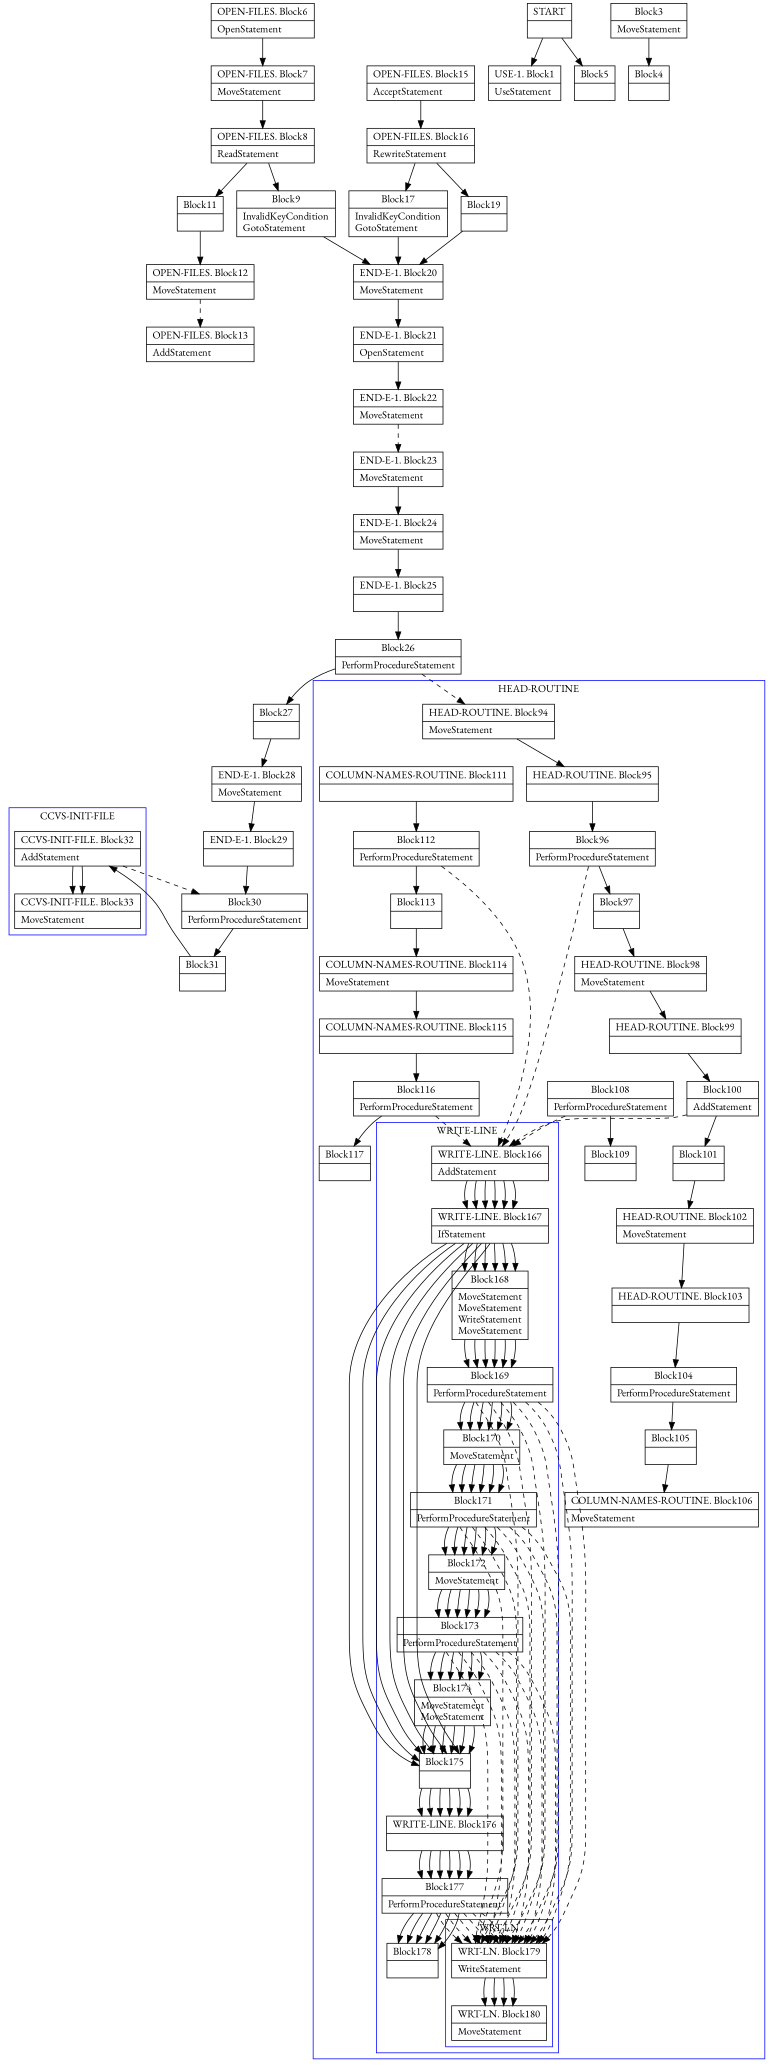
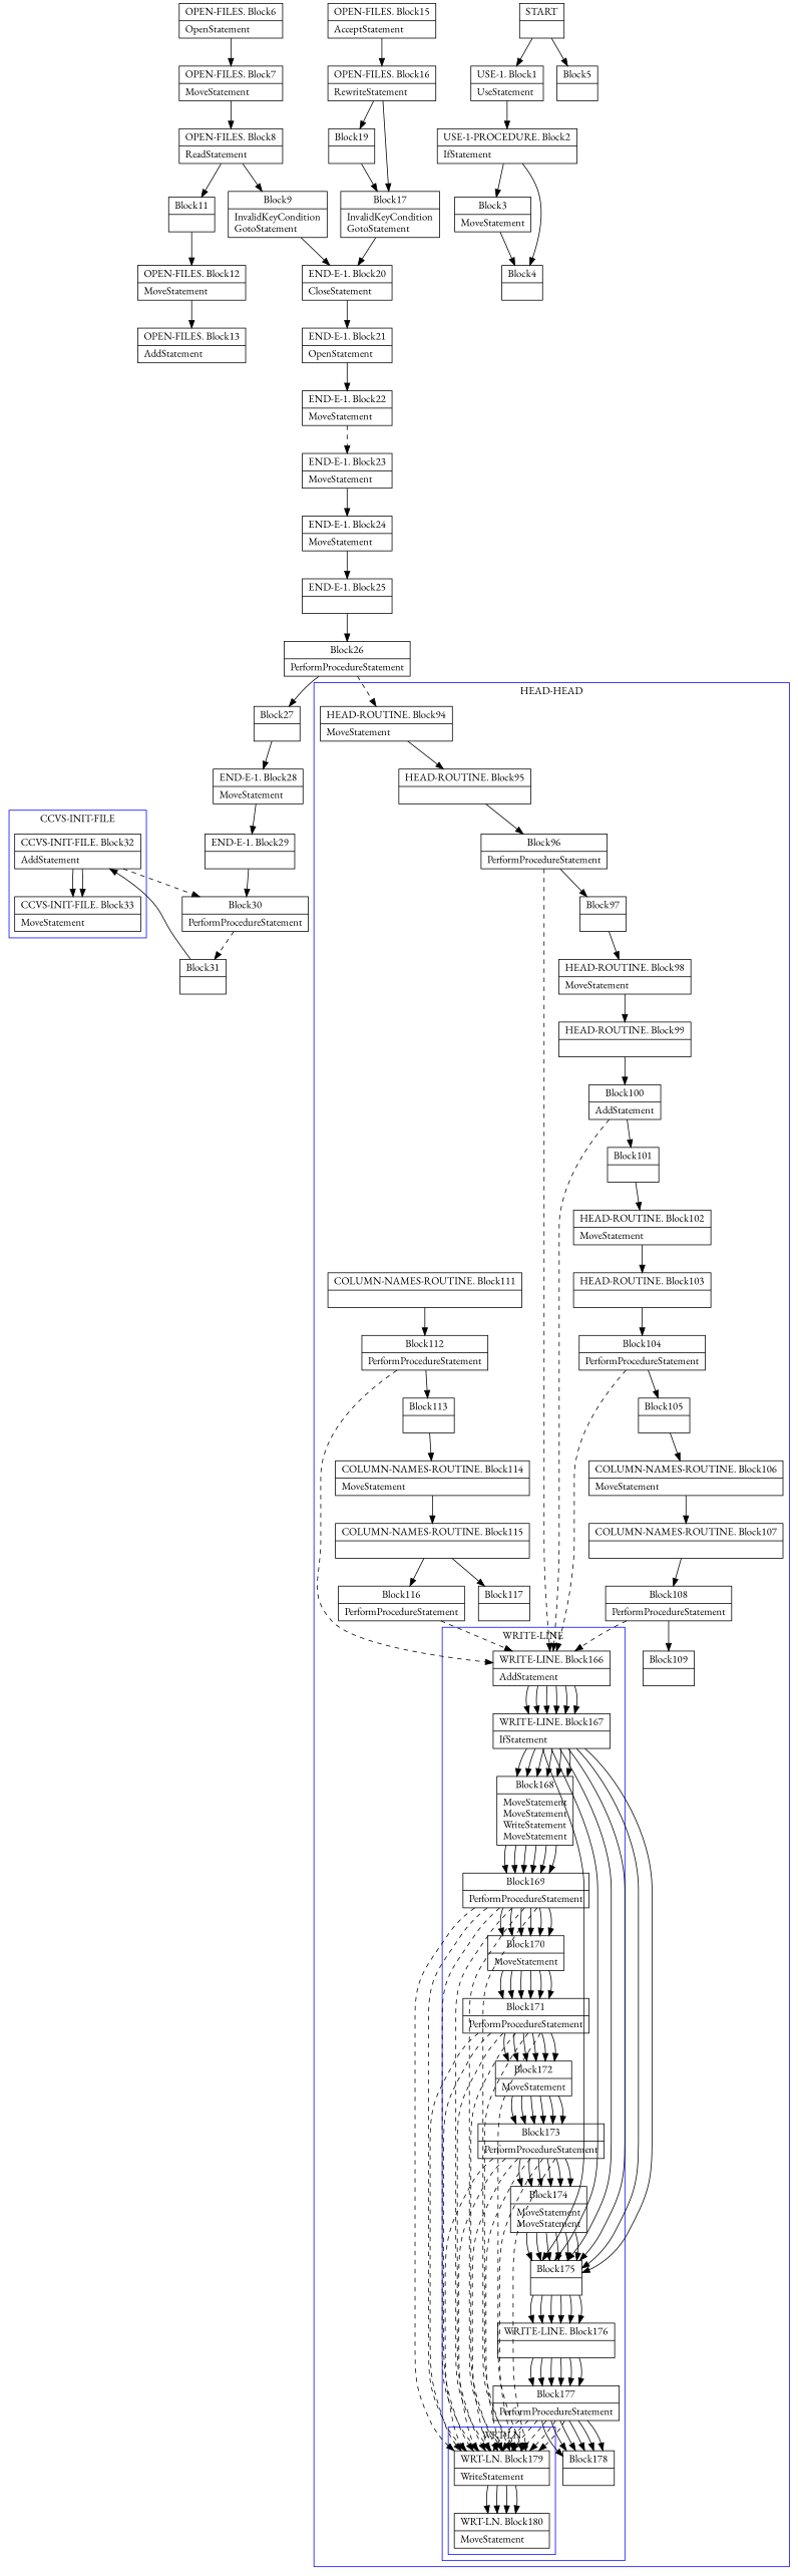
  digraph {
    compound=true
    fontname="EB Garamond"
    node [fontname="EB Garamond" shape=record]
    edge [arrowtail=empty fontname="EB Garamond"]
    n1 [label="{WRT-LN. Block179|WriteStatement\l}"]
    n2 [label="{WRT-LN. Block180|MoveStatement\l}"]
    n3 [label="{WRITE-LINE. Block166|AddStatement\l}"]
    n4 [label="{WRITE-LINE. Block167|IfStatement\l}"]
    n5 [label="{Block168|MoveStatement\lMoveStatement\lWriteStatement\lMoveStatement\l}"]
    n6 [label="{Block175|}"]
    n7 [label="{Block169|PerformProcedureStatement\l}"]
    n8 [label="{Block170|MoveStatement\l}"]
    n9 [label="{Block171|PerformProcedureStatement\l}"]
    n10 [label="{Block172|MoveStatement\l}"]
    n11 [label="{Block173|PerformProcedureStatement\l}"]
    n12 [label="{Block174|MoveStatement\lMoveStatement\l}"]
    n13 [label="{WRITE-LINE. Block176|}"]
    n14 [label="{Block177|PerformProcedureStatement\l}"]
    n15 [label="{Block178|}"]
    n16 [label="{HEAD-ROUTINE. Block94|MoveStatement\l}"]
    n17 [label="{HEAD-ROUTINE. Block95|}"]
    n18 [label="{Block96|PerformProcedureStatement\l}"]
    n19 [label="{Block97|}"]
    n20 [label="{HEAD-ROUTINE. Block98|MoveStatement\l}"]
    n21 [label="{HEAD-ROUTINE. Block99|}"]
    n22 [label="{Block100|AddStatement\l}"]
    n23 [label="{Block101|}"]
    n24 [label="{HEAD-ROUTINE. Block102|MoveStatement\l}"]
    n25 [label="{HEAD-ROUTINE. Block103|}"]
    n26 [label="{Block104|PerformProcedureStatement\l}"]
    n27 [label="{Block105|}"]
    n28 [label="{COLUMN-NAMES-ROUTINE. Block106|MoveStatement\l}"]
+   n29 [label="{COLUMN-NAMES-ROUTINE. Block107|}"]
    n30 [label="{Block108|PerformProcedureStatement\l}"]
    n31 [label="{Block109|}"]
    n32 [label="{COLUMN-NAMES-ROUTINE. Block111|}"]
    n33 [label="{Block112|PerformProcedureStatement\l}"]
    n34 [label="{Block113|}"]
    n35 [label="{COLUMN-NAMES-ROUTINE. Block114|MoveStatement\l}"]
    n36 [label="{COLUMN-NAMES-ROUTINE. Block115|}"]
    n37 [label="{Block116|PerformProcedureStatement\l}"]
    n38 [label="{Block117|}"]
    n39 [label="{CCVS-INIT-FILE. Block32|AddStatement\l}"]
    n40 [label="{CCVS-INIT-FILE. Block33|MoveStatement\l}"]
    n41 [label="{Block30|PerformProcedureStatement\l}"]
    n42 [label="{START|}"]
    n43 [label="{USE-1. Block1|UseStatement\l}"]
    n44 [label="{Block5|}"]
+   n45 [label="{USE-1-PROCEDURE. Block2|IfStatement\l}"]
    n46 [label="{Block3|MoveStatement\l}"]
    n47 [label="{Block4|}"]
    n48 [label="{OPEN-FILES. Block6|OpenStatement\l}"]
    n49 [label="{OPEN-FILES. Block7|MoveStatement\l}"]
    n50 [label="{OPEN-FILES. Block8|ReadStatement\l}"]
    n51 [label="{Block9|InvalidKeyCondition\lGotoStatement\l}"]
    n52 [label="{Block11|}"]
-   n53 [label="{END-E-1. Block20|MoveStatement\l}"]
+   n53 [label="{END-E-1. Block20|CloseStatement\l}"]
    n54 [label="{OPEN-FILES. Block12|MoveStatement\l}"]
    n55 [label="{END-E-1. Block21|OpenStatement\l}"]
    n56 [label="{END-E-1. Block22|MoveStatement\l}"]
    n57 [label="{END-E-1. Block23|MoveStatement\l}"]
    n58 [label="{END-E-1. Block24|MoveStatement\l}"]
    n59 [label="{END-E-1. Block25|}"]
    n60 [label="{Block26|PerformProcedureStatement\l}"]
    n61 [label="{Block27|}"]
    n62 [label="{END-E-1. Block28|MoveStatement\l}"]
    n63 [label="{END-E-1. Block29|}"]
    n64 [label="{Block31|}"]
    n65 [label="{OPEN-FILES. Block13|AddStatement\l}"]
    n66 [label="{OPEN-FILES. Block15|AcceptStatement\l}"]
    n67 [label="{OPEN-FILES. Block16|RewriteStatement\l}"]
    n68 [label="{Block17|InvalidKeyCondition\lGotoStatement\l}"]
    n69 [label="{Block19|}"]
    subgraph cluster_1 {
      color=blue
-     label="HEAD-ROUTINE"
+     label="HEAD-HEAD"
      n16
      n17
      n18
      n19
      n20
      n21
      n22
      n23
      n24
      n25
      n26
      n27
      n28
+     n29
      n30
      n31
      n32
      n33
      n34
      n35
      n36
      n37
      n38
      subgraph cluster_2 {
        color=blue
        label="WRITE-LINE"
        n3
        n4
        n5
        n6
        n7
        n8
        n9
        n10
        n11
        n12
        n13
        n14
        n15
        subgraph cluster_3 {
          color=blue
          label="WRT-LN"
          n1
          n2
        }
        subgraph cluster_4 {
          color=blue
          label="WRT-LN"
        }
        subgraph cluster_5 {
          color=blue
          label="WRT-LN"
        }
        subgraph cluster_6 {
          color=blue
          label="WRT-LN"
        }
      }
      subgraph cluster_7 {
        color=blue
        label="WRITE-LINE"
      }
      subgraph cluster_8 {
        color=blue
        label="WRITE-LINE"
      }
      subgraph cluster_9 {
        color=blue
        label="WRITE-LINE"
      }
      subgraph cluster_10 {
        color=blue
        label="WRITE-LINE"
      }
      subgraph cluster_11 {
        color=blue
        label="WRITE-LINE"
      }
    }
    subgraph cluster_12 {
      color=blue
      label="CCVS-INIT-FILE"
      n39
      n40
    }
    n1 -> n2
    n1 -> n2
    n1 -> n2
    n1 -> n2
    n3 -> n4
    n3 -> n4
    n3 -> n4
    n3 -> n4
    n3 -> n4
    n3 -> n4
    n4 -> n5
    n4 -> n5
    n4 -> n5
    n4 -> n5
    n4 -> n5
    n4 -> n5
    n4 -> n6
    n4 -> n6
    n4 -> n6
    n4 -> n6
    n4 -> n6
    n4 -> n6
    n5 -> n7
    n5 -> n7
    n5 -> n7
    n5 -> n7
    n5 -> n7
    n5 -> n7
    n6 -> n13
    n6 -> n13
    n6 -> n13
    n6 -> n13
    n6 -> n13
    n6 -> n13
    n7 -> n1 [style=dashed]
    n7 -> n1 [style=dashed]
    n7 -> n1 [style=dashed]
    n7 -> n1 [style=dashed]
    n7 -> n1 [style=dashed]
    n7 -> n1 [style=dashed]
    n7 -> n8
    n7 -> n8
    n7 -> n8
    n7 -> n8
    n7 -> n8
    n7 -> n8
    n8 -> n9
    n8 -> n9
    n8 -> n9
    n8 -> n9
    n8 -> n9
    n8 -> n9
    n9 -> n1 [style=dashed]
    n9 -> n1 [style=dashed]
    n9 -> n1 [style=dashed]
    n9 -> n1 [style=dashed]
    n9 -> n1 [style=dashed]
    n9 -> n1 [style=dashed]
    n9 -> n10
    n9 -> n10
    n9 -> n10
    n9 -> n10
    n9 -> n10
    n9 -> n10
    n10 -> n11
    n10 -> n11
    n10 -> n11
    n10 -> n11
    n10 -> n11
    n10 -> n11
    n11 -> n1 [style=dashed]
    n11 -> n1 [style=dashed]
    n11 -> n1 [style=dashed]
    n11 -> n1 [style=dashed]
    n11 -> n1 [style=dashed]
    n11 -> n1 [style=dashed]
    n11 -> n12
    n11 -> n12
    n11 -> n12
    n11 -> n12
    n11 -> n12
    n11 -> n12
    n12 -> n6
    n12 -> n6
    n12 -> n6
    n12 -> n6
    n12 -> n6
    n12 -> n6
    n13 -> n14
    n13 -> n14
    n13 -> n14
    n13 -> n14
    n13 -> n14
    n13 -> n14
    n14 -> n1 [style=dashed]
    n14 -> n1 [style=dashed]
    n14 -> n1 [style=dashed]
    n14 -> n1 [style=dashed]
    n14 -> n1 [style=dashed]
    n14 -> n1 [style=dashed]
    n14 -> n15
    n14 -> n15
    n14 -> n15
    n14 -> n15
    n14 -> n15
    n14 -> n15
    n16 -> n17
    n17 -> n18
    n18 -> n3 [style=dashed]
    n18 -> n19
    n19 -> n20
    n20 -> n21
    n21 -> n22
    n22 -> n3 [style=dashed]
    n22 -> n23
    n23 -> n24
    n24 -> n25
    n25 -> n26
+   n26 -> n3 [style=dashed]
    n26 -> n27
    n27 -> n28
+   n28 -> n29
+   n29 -> n30
    n30 -> n3 [style=dashed]
    n30 -> n31
    n32 -> n33
    n33 -> n3 [style=dashed]
    n33 -> n34
    n34 -> n35
    n35 -> n36
    n36 -> n37
    n37 -> n3 [style=dashed]
-   n37 -> n38
+   n36 -> n38
    n39 -> n40
    n39 -> n40
    n39 -> n41 [style=dashed]
-   n41 -> n64
+   n41 -> n64 [style=dashed]
    n42 -> n43
    n42 -> n44
+   n43 -> n45
+   n45 -> n46
+   n45 -> n47
    n46 -> n47
    n48 -> n49
    n49 -> n50
    n50 -> n51
    n50 -> n52
    n51 -> n53
    n52 -> n54
    n53 -> n55
-   n54 -> n65 [style=dashed]
+   n54 -> n65
    n55 -> n56
    n56 -> n57 [style=dashed]
    n57 -> n58
    n58 -> n59
    n59 -> n60
    n60 -> n16 [style=dashed]
    n60 -> n61
    n61 -> n62
    n62 -> n63
    n63 -> n41
    n64 -> n39
    n66 -> n67
    n67 -> n68
    n67 -> n69
    n68 -> n53
-   n69 -> n53
+   n69 -> n68
  }
